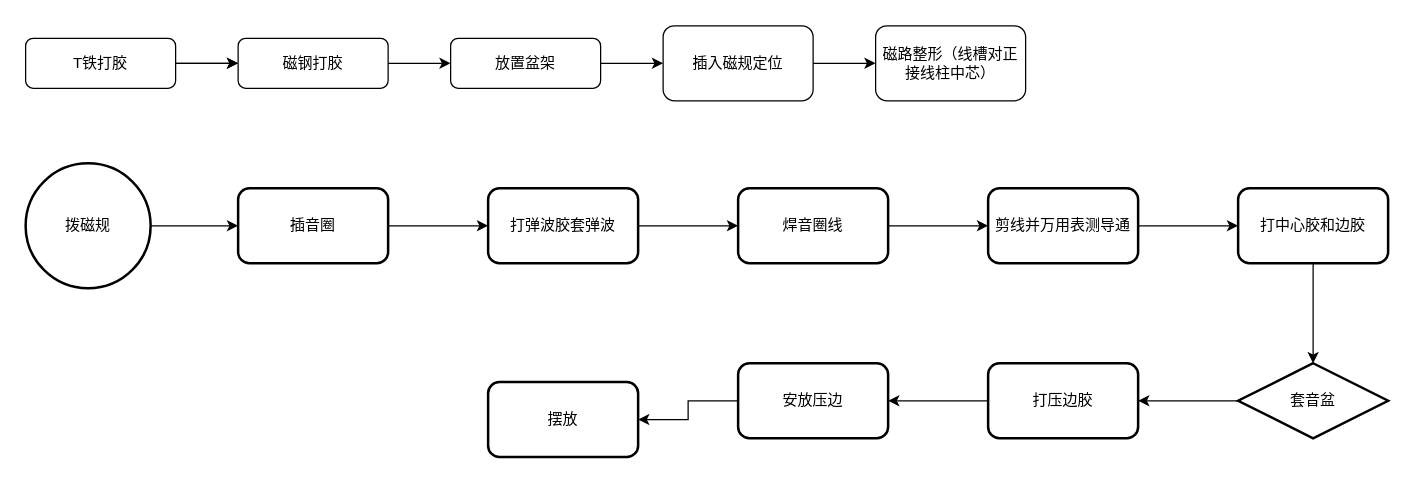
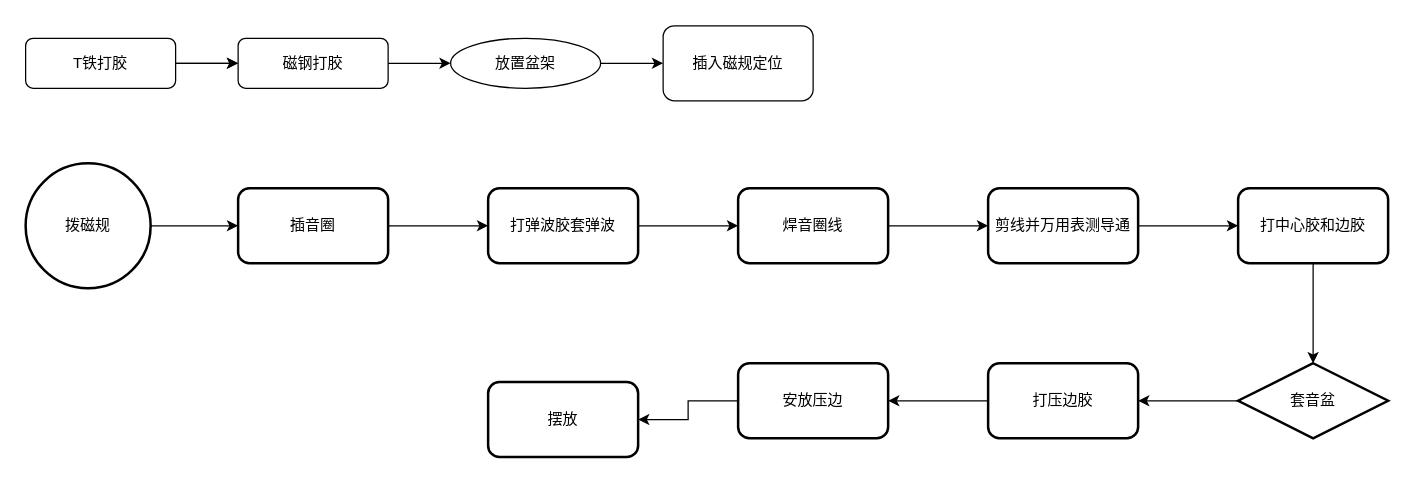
  <mxCell id="0" />
  <mxCell id="1" parent="0" />
  <mxCell id="2" style="edgeStyle=orthogonalEdgeStyle;rounded=0;orthogonalLoop=1;jettySize=auto;html=1;exitX=1;exitY=0.5;exitDx=0;exitDy=0;entryX=0;entryY=0.5;entryDx=0;entryDy=0;" parent="1" source="4" target="5" edge="1"><mxGeometry relative="1" as="geometry"><mxPoint x="190" y="50" as="targetPoint" /></mxGeometry></mxCell>
  <mxCell id="3" value="" style="edgeStyle=orthogonalEdgeStyle;rounded=0;orthogonalLoop=1;jettySize=auto;html=1;" parent="1" source="4" target="5" edge="1"><mxGeometry relative="1" as="geometry" /></mxCell>
  <mxCell id="4" value="T铁打胶" style="rounded=1;whiteSpace=wrap;html=1;fontSize=12;glass=0;strokeWidth=1;shadow=0;" parent="1" vertex="1"><mxGeometry x="20" y="30" width="120" height="40" as="geometry" /></mxCell>
  <mxCell id="5" value="磁钢打胶" style="rounded=1;whiteSpace=wrap;html=1;fontSize=12;glass=0;strokeWidth=1;shadow=0;" parent="1" vertex="1"><mxGeometry x="190" y="30" width="120" height="40" as="geometry" /></mxCell>
- <mxCell id="6" value="放置盆架" style="rounded=1;whiteSpace=wrap;html=1;fontSize=12;glass=0;strokeWidth=1;shadow=0;" parent="1" vertex="1"><mxGeometry x="360" y="30" width="120" height="40" as="geometry" /></mxCell>
+ <mxCell id="6" value="放置盆架" style="ellipse;whiteSpace=wrap;html=1;fontSize=12;glass=0;strokeWidth=1;shadow=0;" parent="1" vertex="1"><mxGeometry x="360" y="30" width="120" height="40" as="geometry" /></mxCell>
  <mxCell id="7" value="" style="endArrow=classic;html=1;rounded=0;exitX=1;exitY=0.5;exitDx=0;exitDy=0;entryX=0;entryY=0.5;entryDx=0;entryDy=0;" parent="1" source="5" target="6" edge="1"><mxGeometry width="50" height="50" relative="1" as="geometry"><mxPoint x="330" y="260" as="sourcePoint" /><mxPoint x="380" y="210" as="targetPoint" /></mxGeometry></mxCell>
  <mxCell id="8" value="插入磁规定位" style="rounded=1;whiteSpace=wrap;html=1;glass=0;strokeWidth=1;shadow=0;" parent="1" vertex="1"><mxGeometry x="530" y="20" width="120" height="60" as="geometry" /></mxCell>
  <mxCell id="9" value="" style="endArrow=classic;html=1;rounded=0;exitX=1;exitY=0.5;exitDx=0;exitDy=0;entryX=0;entryY=0.5;entryDx=0;entryDy=0;" parent="1" source="6" target="8" edge="1"><mxGeometry width="50" height="50" relative="1" as="geometry"><mxPoint x="330" y="260" as="sourcePoint" /><mxPoint x="380" y="210" as="targetPoint" /></mxGeometry></mxCell>
- <mxCell id="10" value="" style="endArrow=classic;html=1;rounded=0;exitX=1;exitY=0.5;exitDx=0;exitDy=0;" parent="1" source="8" target="11" edge="1"><mxGeometry width="50" height="50" relative="1" as="geometry"><mxPoint x="430" y="150" as="sourcePoint" /><mxPoint x="545" y="120" as="targetPoint" /></mxGeometry></mxCell>
- <mxCell id="11" value="磁路整形（线槽对正接线柱中芯）" style="rounded=1;whiteSpace=wrap;html=1;" parent="1" vertex="1"><mxGeometry x="700" y="20" width="120" height="60" as="geometry" /></mxCell>
  <mxCell id="12" value="" style="edgeStyle=orthogonalEdgeStyle;rounded=0;orthogonalLoop=1;jettySize=auto;html=1;fontFamily=Helvetica;fontSize=12;fontColor=default;" edge="1" parent="1" source="13" target="15"><mxGeometry relative="1" as="geometry" /></mxCell>
  <mxCell id="13" value="拨磁规" style="strokeWidth=2;html=1;shape=mxgraph.flowchart.start_2;whiteSpace=wrap;rounded=1;shadow=0;glass=0;strokeColor=default;fontFamily=Helvetica;fontSize=12;fontColor=default;fillColor=default;" vertex="1" parent="1"><mxGeometry x="20" y="130" width="100" height="100" as="geometry" /></mxCell>
  <mxCell id="14" value="" style="edgeStyle=orthogonalEdgeStyle;rounded=0;orthogonalLoop=1;jettySize=auto;html=1;fontFamily=Helvetica;fontSize=12;fontColor=default;" edge="1" parent="1" source="15" target="17"><mxGeometry relative="1" as="geometry" /></mxCell>
  <mxCell id="15" value="插音圈" style="whiteSpace=wrap;html=1;strokeWidth=2;rounded=1;shadow=0;glass=0;" vertex="1" parent="1"><mxGeometry x="190" y="150" width="120" height="60" as="geometry" /></mxCell>
  <mxCell id="16" value="" style="edgeStyle=orthogonalEdgeStyle;rounded=0;orthogonalLoop=1;jettySize=auto;html=1;fontFamily=Helvetica;fontSize=12;fontColor=default;" edge="1" parent="1" source="17" target="19"><mxGeometry relative="1" as="geometry" /></mxCell>
  <mxCell id="17" value="打弹波胶套弹波" style="whiteSpace=wrap;html=1;strokeWidth=2;rounded=1;shadow=0;glass=0;" vertex="1" parent="1"><mxGeometry x="390" y="150" width="120" height="60" as="geometry" /></mxCell>
  <mxCell id="18" value="" style="edgeStyle=orthogonalEdgeStyle;rounded=0;orthogonalLoop=1;jettySize=auto;html=1;fontFamily=Helvetica;fontSize=12;fontColor=default;" edge="1" parent="1" source="19" target="21"><mxGeometry relative="1" as="geometry" /></mxCell>
  <mxCell id="19" value="焊音圈线" style="whiteSpace=wrap;html=1;strokeWidth=2;rounded=1;shadow=0;glass=0;" vertex="1" parent="1"><mxGeometry x="590" y="150" width="120" height="60" as="geometry" /></mxCell>
  <mxCell id="20" value="" style="edgeStyle=orthogonalEdgeStyle;rounded=0;orthogonalLoop=1;jettySize=auto;html=1;fontFamily=Helvetica;fontSize=12;fontColor=default;" edge="1" parent="1" source="21" target="23"><mxGeometry relative="1" as="geometry" /></mxCell>
  <mxCell id="21" value="剪线并万用表测导通" style="whiteSpace=wrap;html=1;strokeWidth=2;rounded=1;shadow=0;glass=0;" vertex="1" parent="1"><mxGeometry x="790" y="150" width="120" height="60" as="geometry" /></mxCell>
  <mxCell id="22" value="" style="edgeStyle=orthogonalEdgeStyle;rounded=0;orthogonalLoop=1;jettySize=auto;html=1;fontFamily=Helvetica;fontSize=12;fontColor=default;" edge="1" parent="1" source="23" target="25"><mxGeometry relative="1" as="geometry" /></mxCell>
  <mxCell id="23" value="打中心胶和边胶" style="whiteSpace=wrap;html=1;strokeWidth=2;rounded=1;shadow=0;glass=0;" vertex="1" parent="1"><mxGeometry x="990" y="150" width="120" height="60" as="geometry" /></mxCell>
  <mxCell id="24" value="" style="edgeStyle=orthogonalEdgeStyle;rounded=0;orthogonalLoop=1;jettySize=auto;html=1;fontFamily=Helvetica;fontSize=12;fontColor=default;" edge="1" parent="1" source="25" target="27"><mxGeometry relative="1" as="geometry" /></mxCell>
  <mxCell id="25" value="套音盆" style="rhombus;whiteSpace=wrap;html=1;strokeWidth=2;shadow=0;glass=0;" vertex="1" parent="1"><mxGeometry x="990" y="290" width="120" height="60" as="geometry" /></mxCell>
  <mxCell id="26" value="" style="edgeStyle=orthogonalEdgeStyle;rounded=0;orthogonalLoop=1;jettySize=auto;html=1;fontFamily=Helvetica;fontSize=12;fontColor=default;" edge="1" parent="1" source="27" target="29"><mxGeometry relative="1" as="geometry" /></mxCell>
  <mxCell id="27" value="打压边胶" style="whiteSpace=wrap;html=1;strokeWidth=2;rounded=1;shadow=0;glass=0;" vertex="1" parent="1"><mxGeometry x="790" y="290" width="120" height="60" as="geometry" /></mxCell>
  <mxCell id="28" value="" style="edgeStyle=orthogonalEdgeStyle;rounded=0;orthogonalLoop=1;jettySize=auto;html=1;fontFamily=Helvetica;fontSize=12;fontColor=default;" edge="1" parent="1" source="29" target="30"><mxGeometry relative="1" as="geometry" /></mxCell>
  <mxCell id="29" value="安放压边" style="whiteSpace=wrap;html=1;strokeWidth=2;rounded=1;shadow=0;glass=0;" vertex="1" parent="1"><mxGeometry x="590" y="290" width="120" height="60" as="geometry" /></mxCell>
  <mxCell id="30" value="摆放" style="whiteSpace=wrap;html=1;strokeWidth=2;rounded=1;shadow=0;glass=0;" vertex="1" parent="1"><mxGeometry x="390" y="305" width="120" height="60" as="geometry" /></mxCell>
